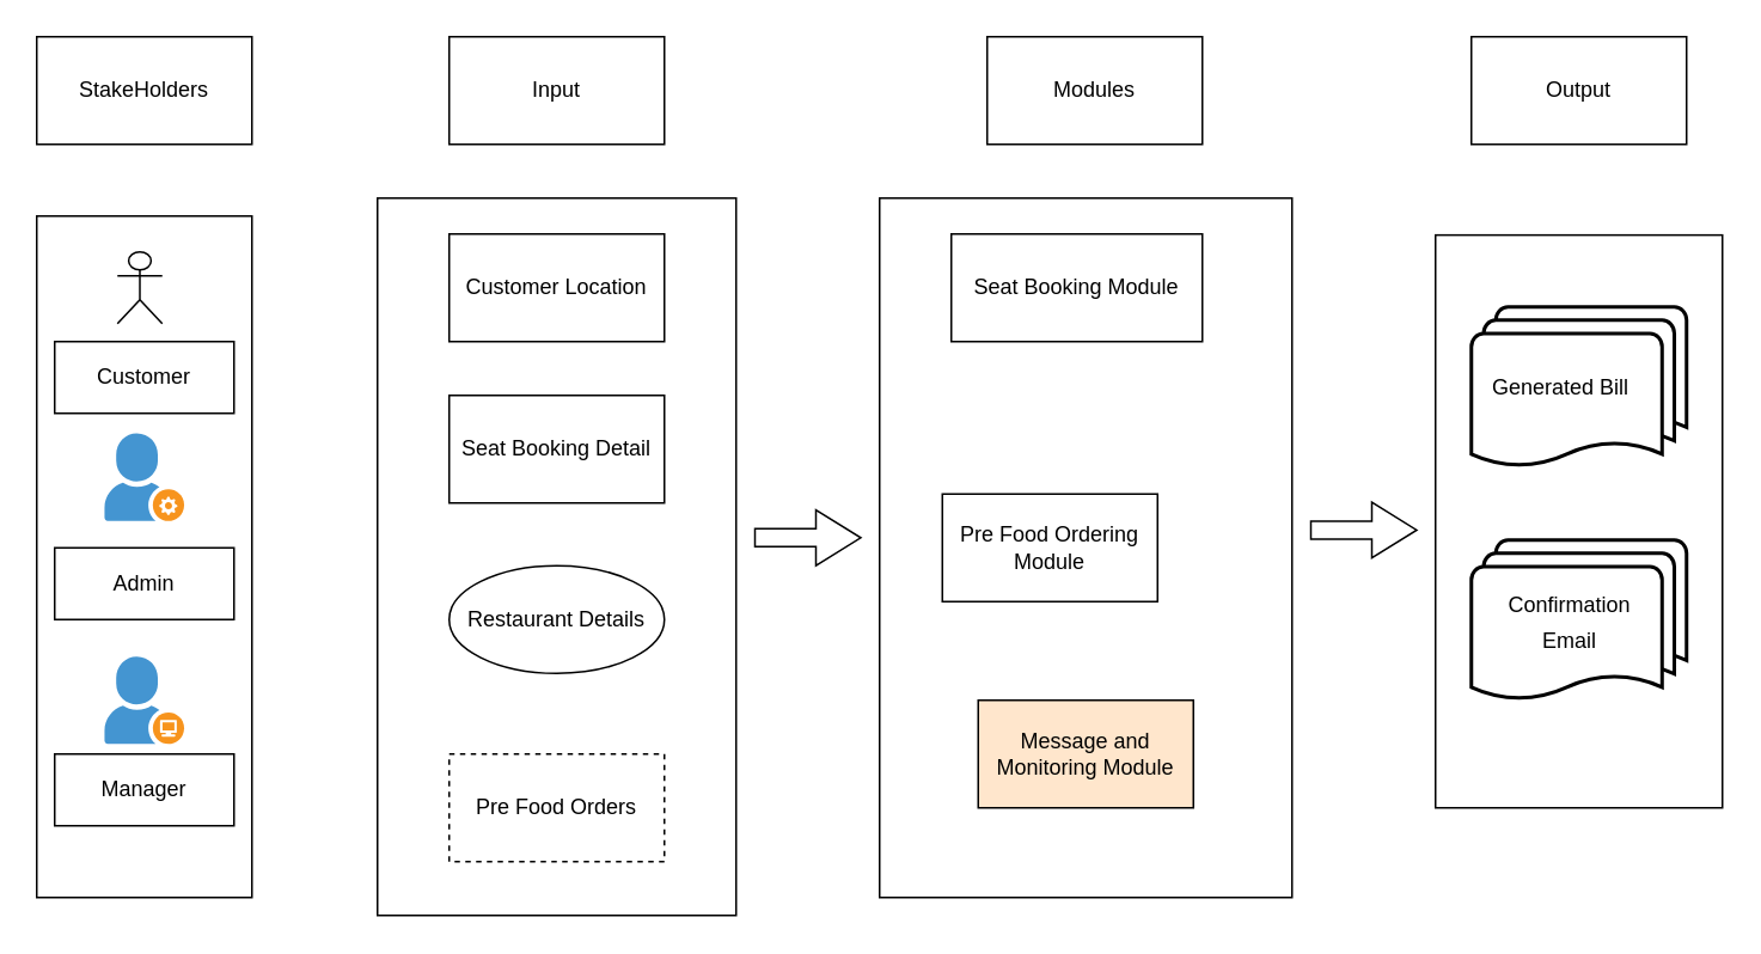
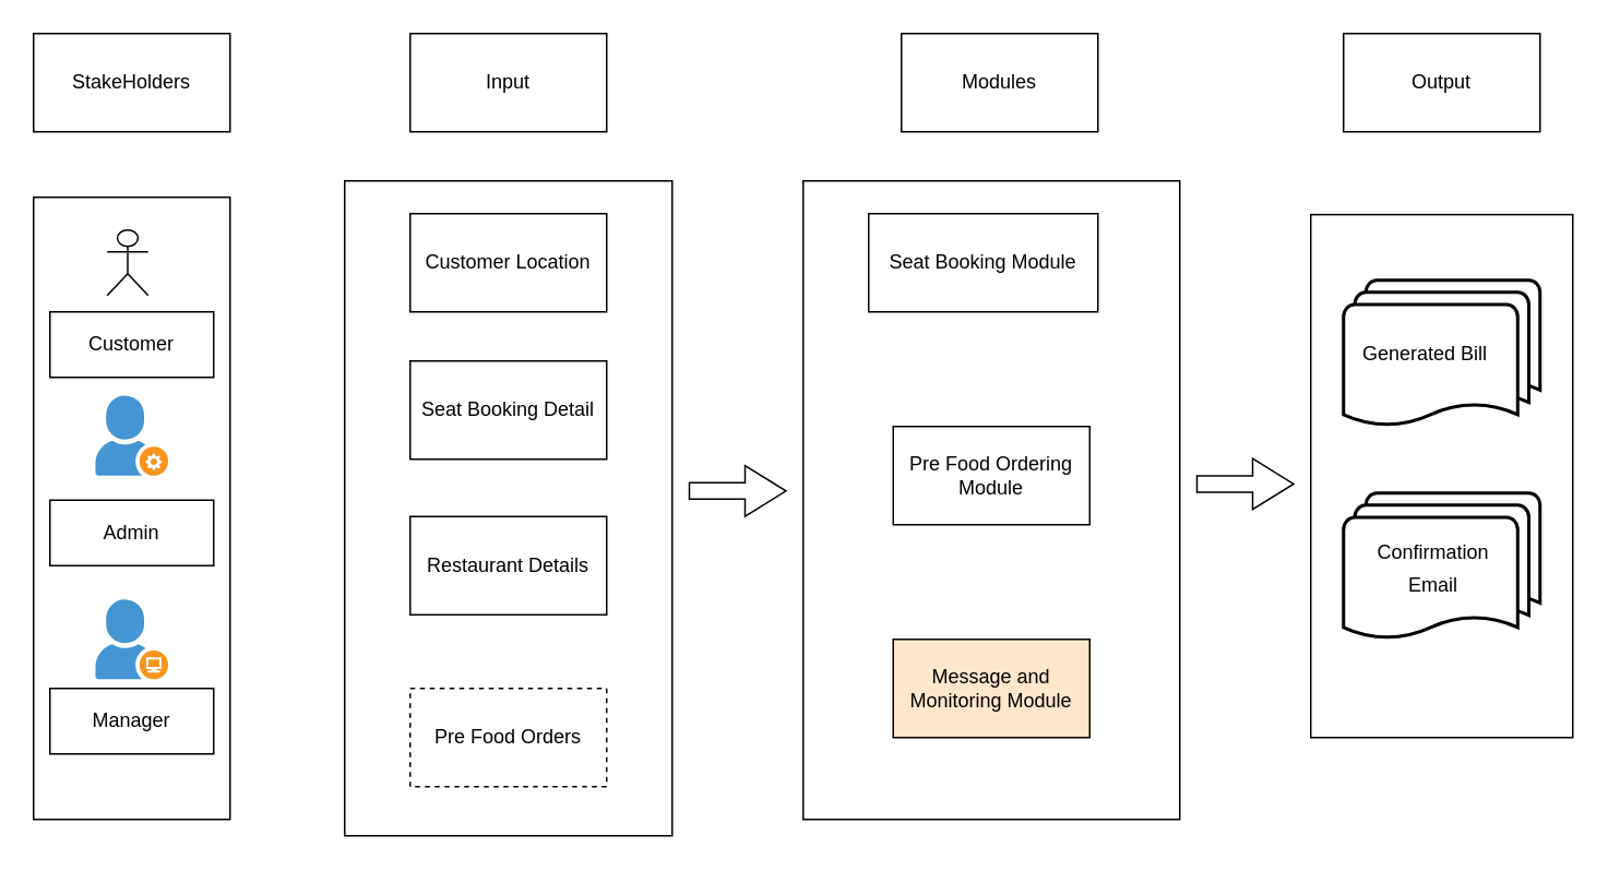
  <mxCell id="0" />
  <mxCell id="1" parent="0" />
  <mxCell id="2" value="" style="rounded=0;whiteSpace=wrap;html=1;" vertex="1" parent="1"><mxGeometry x="210" y="110" width="200" height="400" as="geometry" /></mxCell>
  <mxCell id="3" value="Input" style="rounded=0;whiteSpace=wrap;html=1;" parent="1" vertex="1"><mxGeometry x="250" y="20" width="120" height="60" as="geometry" /></mxCell>
  <mxCell id="4" value="StakeHolders" style="rounded=0;whiteSpace=wrap;html=1;" parent="1" vertex="1"><mxGeometry x="20" y="20" width="120" height="60" as="geometry" /></mxCell>
  <mxCell id="5" value="Modules" style="rounded=0;whiteSpace=wrap;html=1;" parent="1" vertex="1"><mxGeometry x="550" y="20" width="120" height="60" as="geometry" /></mxCell>
  <mxCell id="6" value="Output" style="rounded=0;whiteSpace=wrap;html=1;" parent="1" vertex="1"><mxGeometry x="820" y="20" width="120" height="60" as="geometry" /></mxCell>
  <mxCell id="7" value="" style="rounded=0;whiteSpace=wrap;html=1;" parent="1" vertex="1"><mxGeometry x="20" y="120" width="120" height="380" as="geometry" /></mxCell>
  <mxCell id="8" value="" style="shape=umlActor;verticalLabelPosition=bottom;verticalAlign=top;html=1;outlineConnect=0;" parent="1" vertex="1"><mxGeometry x="65" y="140" width="25" height="40" as="geometry" /></mxCell>
  <mxCell id="9" value="Customer Location" style="rounded=0;whiteSpace=wrap;html=1;" parent="1" vertex="1"><mxGeometry x="250" y="130" width="120" height="60" as="geometry" /></mxCell>
  <mxCell id="10" value="Pre Food Orders" style="rounded=0;whiteSpace=wrap;html=1;dashed=1;" parent="1" vertex="1"><mxGeometry x="250" y="420" width="120" height="60" as="geometry" /></mxCell>
- <mxCell id="11" value="Restaurant Details" style="ellipse;whiteSpace=wrap;html=1;" parent="1" vertex="1"><mxGeometry x="250" y="315" width="120" height="60" as="geometry" /></mxCell>
+ <mxCell id="11" value="Restaurant Details" style="rounded=0;whiteSpace=wrap;html=1;" parent="1" vertex="1"><mxGeometry x="250" y="315" width="120" height="60" as="geometry" /></mxCell>
  <mxCell id="12" value="Seat Booking Detail" style="rounded=0;whiteSpace=wrap;html=1;" parent="1" vertex="1"><mxGeometry x="250" y="220" width="120" height="60" as="geometry" /></mxCell>
  <mxCell id="13" value="" style="rounded=0;whiteSpace=wrap;html=1;" parent="1" vertex="1"><mxGeometry x="490" y="110" width="230" height="390" as="geometry" /></mxCell>
- <mxCell id="14" value="Pre Food Ordering Module" style="rounded=0;whiteSpace=wrap;html=1;" parent="1" vertex="1"><mxGeometry x="525" y="275" width="120" height="60" as="geometry" /></mxCell>
+ <mxCell id="14" value="Pre Food Ordering Module" style="rounded=0;whiteSpace=wrap;html=1;" parent="1" vertex="1"><mxGeometry x="545" y="260" width="120" height="60" as="geometry" /></mxCell>
  <mxCell id="15" value="Seat Booking Module" style="rounded=0;whiteSpace=wrap;html=1;" parent="1" vertex="1"><mxGeometry x="530" y="130" width="140" height="60" as="geometry" /></mxCell>
  <mxCell id="16" value="Message and Monitoring Module" style="rounded=0;whiteSpace=wrap;html=1;fillColor=#ffe6cc;" parent="1" vertex="1"><mxGeometry x="545" y="390" width="120" height="60" as="geometry" /></mxCell>
  <mxCell id="17" value="" style="rounded=0;whiteSpace=wrap;html=1;" parent="1" vertex="1"><mxGeometry x="800" y="130.6" width="160" height="319.4" as="geometry" /></mxCell>
  <mxCell id="18" value="&lt;span style=&quot;text-wrap-mode: nowrap;&quot;&gt;Customer&lt;/span&gt;" style="rounded=0;whiteSpace=wrap;html=1;" vertex="1" parent="1"><mxGeometry x="30" y="190" width="100" height="40" as="geometry" /></mxCell>
  <mxCell id="19" value="&lt;span style=&quot;text-wrap-mode: nowrap;&quot;&gt;Admin&lt;/span&gt;" style="rounded=0;whiteSpace=wrap;html=1;" vertex="1" parent="1"><mxGeometry x="30" y="305" width="100" height="40" as="geometry" /></mxCell>
  <mxCell id="20" value="&lt;span style=&quot;text-wrap-mode: nowrap;&quot;&gt;Manager&lt;/span&gt;" style="rounded=0;whiteSpace=wrap;html=1;" vertex="1" parent="1"><mxGeometry x="30" y="420" width="100" height="40" as="geometry" /></mxCell>
  <mxCell id="21" value="" style="shadow=0;dashed=0;html=1;strokeColor=none;fillColor=#4495D1;labelPosition=center;verticalLabelPosition=bottom;verticalAlign=top;align=center;outlineConnect=0;shape=mxgraph.veeam.company_user;" vertex="1" parent="1"><mxGeometry x="57.8" y="365.6" width="44.4" height="48.8" as="geometry" /></mxCell>
  <mxCell id="22" value="" style="shadow=0;dashed=0;html=1;strokeColor=none;fillColor=#4495D1;labelPosition=center;verticalLabelPosition=bottom;verticalAlign=top;align=center;outlineConnect=0;shape=mxgraph.veeam.company_administrator;" vertex="1" parent="1"><mxGeometry x="57.8" y="241.2" width="44.4" height="48.8" as="geometry" /></mxCell>
  <mxCell id="23" value="" style="strokeWidth=2;html=1;shape=mxgraph.flowchart.multi-document;whiteSpace=wrap;" vertex="1" parent="1"><mxGeometry x="820" y="170.6" width="120" height="90" as="geometry" /></mxCell>
  <mxCell id="24" value="&lt;span style=&quot;font-size: 12px;&quot;&gt;Generated Bill&lt;/span&gt;" style="text;strokeColor=none;fillColor=none;html=1;align=center;verticalAlign=middle;whiteSpace=wrap;rounded=0;fontSize=16;" vertex="1" parent="1"><mxGeometry x="830" y="199.4" width="80" height="30" as="geometry" /></mxCell>
  <mxCell id="25" value="" style="strokeWidth=2;html=1;shape=mxgraph.flowchart.multi-document;whiteSpace=wrap;" vertex="1" parent="1"><mxGeometry x="820" y="300.6" width="120" height="90" as="geometry" /></mxCell>
  <mxCell id="26" value="&lt;span style=&quot;font-size: 12px;&quot;&gt;Confirmation Email&lt;/span&gt;" style="text;strokeColor=none;fillColor=none;html=1;align=center;verticalAlign=middle;whiteSpace=wrap;rounded=0;fontSize=16;" vertex="1" parent="1"><mxGeometry x="830" y="329.4" width="90" height="30.6" as="geometry" /></mxCell>
  <mxCell id="27" value="" style="shape=flexArrow;endArrow=classic;html=1;rounded=0;fontSize=12;startSize=8;endSize=8;curved=1;" edge="1" parent="1"><mxGeometry width="50" height="50" relative="1" as="geometry"><mxPoint x="730" y="295.1" as="sourcePoint" /><mxPoint x="790" y="295.1" as="targetPoint" /></mxGeometry></mxCell>
  <mxCell id="28" value="" style="shape=flexArrow;endArrow=classic;html=1;rounded=0;fontSize=12;startSize=8;endSize=8;curved=1;" edge="1" parent="1"><mxGeometry width="50" height="50" relative="1" as="geometry"><mxPoint x="420" y="299.4" as="sourcePoint" /><mxPoint x="480" y="299.4" as="targetPoint" /></mxGeometry></mxCell>
